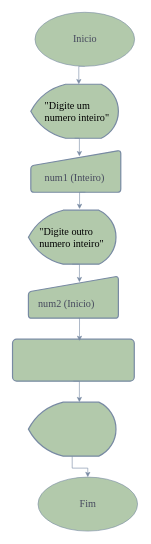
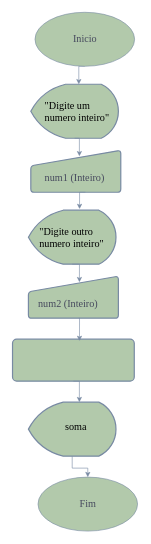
  <mxCell id="0" />
  <mxCell id="1" parent="0" />
  <mxCell id="2" style="edgeStyle=orthogonalEdgeStyle;rounded=0;orthogonalLoop=1;jettySize=auto;html=1;exitX=0.5;exitY=1;exitDx=0;exitDy=0;entryX=0.548;entryY=0;entryDx=0;entryDy=0;entryPerimeter=0;labelBackgroundColor=none;strokeColor=#788AA3;fontColor=default;" edge="1" parent="1" source="3" target="4"><mxGeometry relative="1" as="geometry"><mxPoint x="130.5" y="130" as="targetPoint" /></mxGeometry></mxCell>
  <mxCell id="3" value="&lt;span style=&quot;font-family: Georgia; font-size: 17px;&quot;&gt;Inicio&lt;/span&gt;" style="ellipse;whiteSpace=wrap;html=1;labelBackgroundColor=none;fillColor=#B2C9AB;strokeColor=#788AA3;fontColor=#46495D;" vertex="1" parent="1"><mxGeometry x="57.5" y="20" width="166" height="90" as="geometry" /></mxCell>
  <mxCell id="4" value="" style="strokeWidth=2;html=1;shape=mxgraph.flowchart.display;whiteSpace=wrap;labelBackgroundColor=none;fillColor=#B2C9AB;strokeColor=#788AA3;fontColor=#46495D;" vertex="1" parent="1"><mxGeometry x="50.5" y="140" width="146" height="90" as="geometry" /></mxCell>
  <mxCell id="5" value="" style="html=1;strokeWidth=2;shape=manualInput;whiteSpace=wrap;rounded=1;size=26;arcSize=11;labelBackgroundColor=none;fillColor=#B2C9AB;strokeColor=#788AA3;fontColor=#46495D;" vertex="1" parent="1"><mxGeometry x="50.5" y="250" width="150" height="70" as="geometry" /></mxCell>
  <mxCell id="6" value="" style="rounded=1;whiteSpace=wrap;html=1;absoluteArcSize=1;arcSize=14;strokeWidth=2;labelBackgroundColor=none;fillColor=#B2C9AB;strokeColor=#788AA3;fontColor=#46495D;" vertex="1" parent="1"><mxGeometry x="20" y="565" width="203" height="70" as="geometry" /></mxCell>
  <mxCell id="7" value="&lt;span style=&quot;color: rgb(0, 0, 0); font-family: Georgia; font-size: 17px; font-style: normal; font-variant-ligatures: normal; font-variant-caps: normal; font-weight: 400; letter-spacing: normal; orphans: 2; text-align: center; text-indent: 0px; text-transform: none; widows: 2; word-spacing: 0px; -webkit-text-stroke-width: 0px; white-space: normal; text-decoration-thickness: initial; text-decoration-style: initial; text-decoration-color: initial; float: none; display: inline !important;&quot;&gt;&quot;Digite um&lt;/span&gt;&lt;div&gt;&lt;span style=&quot;color: rgb(0, 0, 0); font-family: Georgia; font-size: 17px; font-style: normal; font-variant-ligatures: normal; font-variant-caps: normal; font-weight: 400; letter-spacing: normal; orphans: 2; text-align: center; text-indent: 0px; text-transform: none; widows: 2; word-spacing: 0px; -webkit-text-stroke-width: 0px; white-space: normal; text-decoration-thickness: initial; text-decoration-style: initial; text-decoration-color: initial; float: none; display: inline !important;&quot;&gt;numero inteiro&quot;&lt;/span&gt;&lt;/div&gt;" style="text;whiteSpace=wrap;html=1;labelBackgroundColor=none;fontColor=#46495D;" vertex="1" parent="1"><mxGeometry x="71.5" y="160" width="140" height="40" as="geometry" /></mxCell>
  <mxCell id="8" value="&lt;span style=&quot;font-family: Georgia; font-size: 17px;&quot;&gt;Fim&lt;/span&gt;" style="ellipse;whiteSpace=wrap;html=1;labelBackgroundColor=none;fillColor=#B2C9AB;strokeColor=#788AA3;fontColor=#46495D;" vertex="1" parent="1"><mxGeometry x="62.5" y="795" width="166" height="90" as="geometry" /></mxCell>
  <mxCell id="9" value="" style="strokeWidth=2;html=1;shape=mxgraph.flowchart.display;whiteSpace=wrap;labelBackgroundColor=none;fillColor=#B2C9AB;strokeColor=#788AA3;fontColor=#46495D;" vertex="1" parent="1"><mxGeometry x="46.5" y="350" width="146" height="90" as="geometry" /></mxCell>
  <mxCell id="10" value="" style="html=1;strokeWidth=2;shape=manualInput;whiteSpace=wrap;rounded=1;size=26;arcSize=11;labelBackgroundColor=none;fillColor=#B2C9AB;strokeColor=#788AA3;fontColor=#46495D;" vertex="1" parent="1"><mxGeometry x="46.5" y="460" width="150" height="70" as="geometry" /></mxCell>
  <mxCell id="11" value="&lt;span style=&quot;color: rgb(0, 0, 0); font-family: Georgia; font-size: 17px; font-style: normal; font-variant-ligatures: normal; font-variant-caps: normal; font-weight: 400; letter-spacing: normal; orphans: 2; text-align: center; text-indent: 0px; text-transform: none; widows: 2; word-spacing: 0px; -webkit-text-stroke-width: 0px; white-space: normal; text-decoration-thickness: initial; text-decoration-style: initial; text-decoration-color: initial; float: none; display: inline !important;&quot;&gt;&quot;Digite outro&lt;/span&gt;&lt;div&gt;&lt;span style=&quot;color: rgb(0, 0, 0); font-family: Georgia; font-size: 17px; font-style: normal; font-variant-ligatures: normal; font-variant-caps: normal; font-weight: 400; letter-spacing: normal; orphans: 2; text-align: center; text-indent: 0px; text-transform: none; widows: 2; word-spacing: 0px; -webkit-text-stroke-width: 0px; white-space: normal; text-decoration-thickness: initial; text-decoration-style: initial; text-decoration-color: initial; float: none; display: inline !important;&quot;&gt;numero inteiro&quot;&lt;/span&gt;&lt;/div&gt;" style="text;whiteSpace=wrap;html=1;labelBackgroundColor=none;fontColor=#46495D;" vertex="1" parent="1"><mxGeometry x="62.5" y="370" width="130" height="30" as="geometry" /></mxCell>
  <mxCell id="12" style="edgeStyle=orthogonalEdgeStyle;rounded=0;orthogonalLoop=1;jettySize=auto;html=1;exitX=0.5;exitY=1;exitDx=0;exitDy=0;entryX=0.584;entryY=-0.022;entryDx=0;entryDy=0;entryPerimeter=0;labelBackgroundColor=none;strokeColor=#788AA3;fontColor=default;" edge="1" parent="1" source="13" target="9"><mxGeometry relative="1" as="geometry"><mxPoint x="131.5" y="340" as="targetPoint" /></mxGeometry></mxCell>
  <mxCell id="13" value="&lt;div style=&quot;text-align: center;&quot;&gt;&lt;font face=&quot;Georgia&quot;&gt;&lt;span style=&quot;font-size: 17px;&quot;&gt;num1 (Inteiro)&lt;/span&gt;&lt;/font&gt;&lt;/div&gt;" style="text;whiteSpace=wrap;html=1;labelBackgroundColor=none;fontColor=#46495D;" vertex="1" parent="1"><mxGeometry x="71.5" y="280" width="140" height="40" as="geometry" /></mxCell>
- <mxCell id="14" value="&lt;div style=&quot;text-align: center;&quot;&gt;&lt;font face=&quot;Georgia&quot;&gt;&lt;span style=&quot;font-size: 17px;&quot;&gt;num2 (Inicio)&lt;/span&gt;&lt;/font&gt;&lt;/div&gt;" style="text;whiteSpace=wrap;html=1;labelBackgroundColor=none;fontColor=#46495D;" vertex="1" parent="1"><mxGeometry x="60.5" y="490" width="140" height="40" as="geometry" /></mxCell>
+ <mxCell id="14" value="&lt;div style=&quot;text-align: center;&quot;&gt;&lt;font face=&quot;Georgia&quot;&gt;&lt;span style=&quot;font-size: 17px;&quot;&gt;num2 (Inteiro)&lt;/span&gt;&lt;/font&gt;&lt;/div&gt;" style="text;whiteSpace=wrap;html=1;labelBackgroundColor=none;fontColor=#46495D;" vertex="1" parent="1"><mxGeometry x="60.5" y="490" width="140" height="40" as="geometry" /></mxCell>
  <mxCell id="15" style="edgeStyle=orthogonalEdgeStyle;rounded=0;orthogonalLoop=1;jettySize=auto;html=1;exitX=0.5;exitY=1;exitDx=0;exitDy=0;exitPerimeter=0;entryX=0.5;entryY=0;entryDx=0;entryDy=0;labelBackgroundColor=none;strokeColor=#788AA3;fontColor=default;" edge="1" parent="1" source="16" target="8"><mxGeometry relative="1" as="geometry" /></mxCell>
  <mxCell id="16" value="" style="strokeWidth=2;html=1;shape=mxgraph.flowchart.display;whiteSpace=wrap;labelBackgroundColor=none;fillColor=#B2C9AB;strokeColor=#788AA3;fontColor=#46495D;" vertex="1" parent="1"><mxGeometry x="46.5" y="670" width="146" height="90" as="geometry" /></mxCell>
+ <mxCell id="17" value="&lt;span style=&quot;color: rgb(0, 0, 0); font-family: Georgia; font-size: 17px; font-style: normal; font-variant-ligatures: normal; font-variant-caps: normal; font-weight: 400; letter-spacing: normal; orphans: 2; text-align: center; text-indent: 0px; text-transform: none; widows: 2; word-spacing: 0px; -webkit-text-stroke-width: 0px; white-space: normal; text-decoration-thickness: initial; text-decoration-style: initial; text-decoration-color: initial; float: none; display: inline !important;&quot;&gt;soma&lt;/span&gt;" style="text;whiteSpace=wrap;html=1;labelBackgroundColor=none;fontColor=#46495D;" vertex="1" parent="1"><mxGeometry x="105.5" y="695" width="50" height="40" as="geometry" /></mxCell>
  <mxCell id="18" style="edgeStyle=orthogonalEdgeStyle;rounded=0;orthogonalLoop=1;jettySize=auto;html=1;exitX=0.5;exitY=1;exitDx=0;exitDy=0;exitPerimeter=0;entryX=0.54;entryY=0.143;entryDx=0;entryDy=0;entryPerimeter=0;labelBackgroundColor=none;strokeColor=#788AA3;fontColor=default;" edge="1" parent="1" source="4" target="5"><mxGeometry relative="1" as="geometry" /></mxCell>
  <mxCell id="19" style="edgeStyle=orthogonalEdgeStyle;rounded=0;orthogonalLoop=1;jettySize=auto;html=1;exitX=0.5;exitY=1;exitDx=0;exitDy=0;exitPerimeter=0;entryX=0.567;entryY=0.143;entryDx=0;entryDy=0;entryPerimeter=0;labelBackgroundColor=none;strokeColor=#788AA3;fontColor=default;" edge="1" parent="1" source="9" target="10"><mxGeometry relative="1" as="geometry" /></mxCell>
  <mxCell id="20" style="edgeStyle=orthogonalEdgeStyle;rounded=0;orthogonalLoop=1;jettySize=auto;html=1;exitX=0.5;exitY=1;exitDx=0;exitDy=0;entryX=0.55;entryY=0.043;entryDx=0;entryDy=0;entryPerimeter=0;labelBackgroundColor=none;strokeColor=#788AA3;fontColor=default;" edge="1" parent="1" source="14" target="6"><mxGeometry relative="1" as="geometry" /></mxCell>
  <mxCell id="21" style="edgeStyle=orthogonalEdgeStyle;rounded=0;orthogonalLoop=1;jettySize=auto;html=1;exitX=0.5;exitY=1;exitDx=0;exitDy=0;entryX=0.582;entryY=0;entryDx=0;entryDy=0;entryPerimeter=0;labelBackgroundColor=none;strokeColor=#788AA3;fontColor=default;" edge="1" parent="1" source="6" target="16"><mxGeometry relative="1" as="geometry" /></mxCell>
